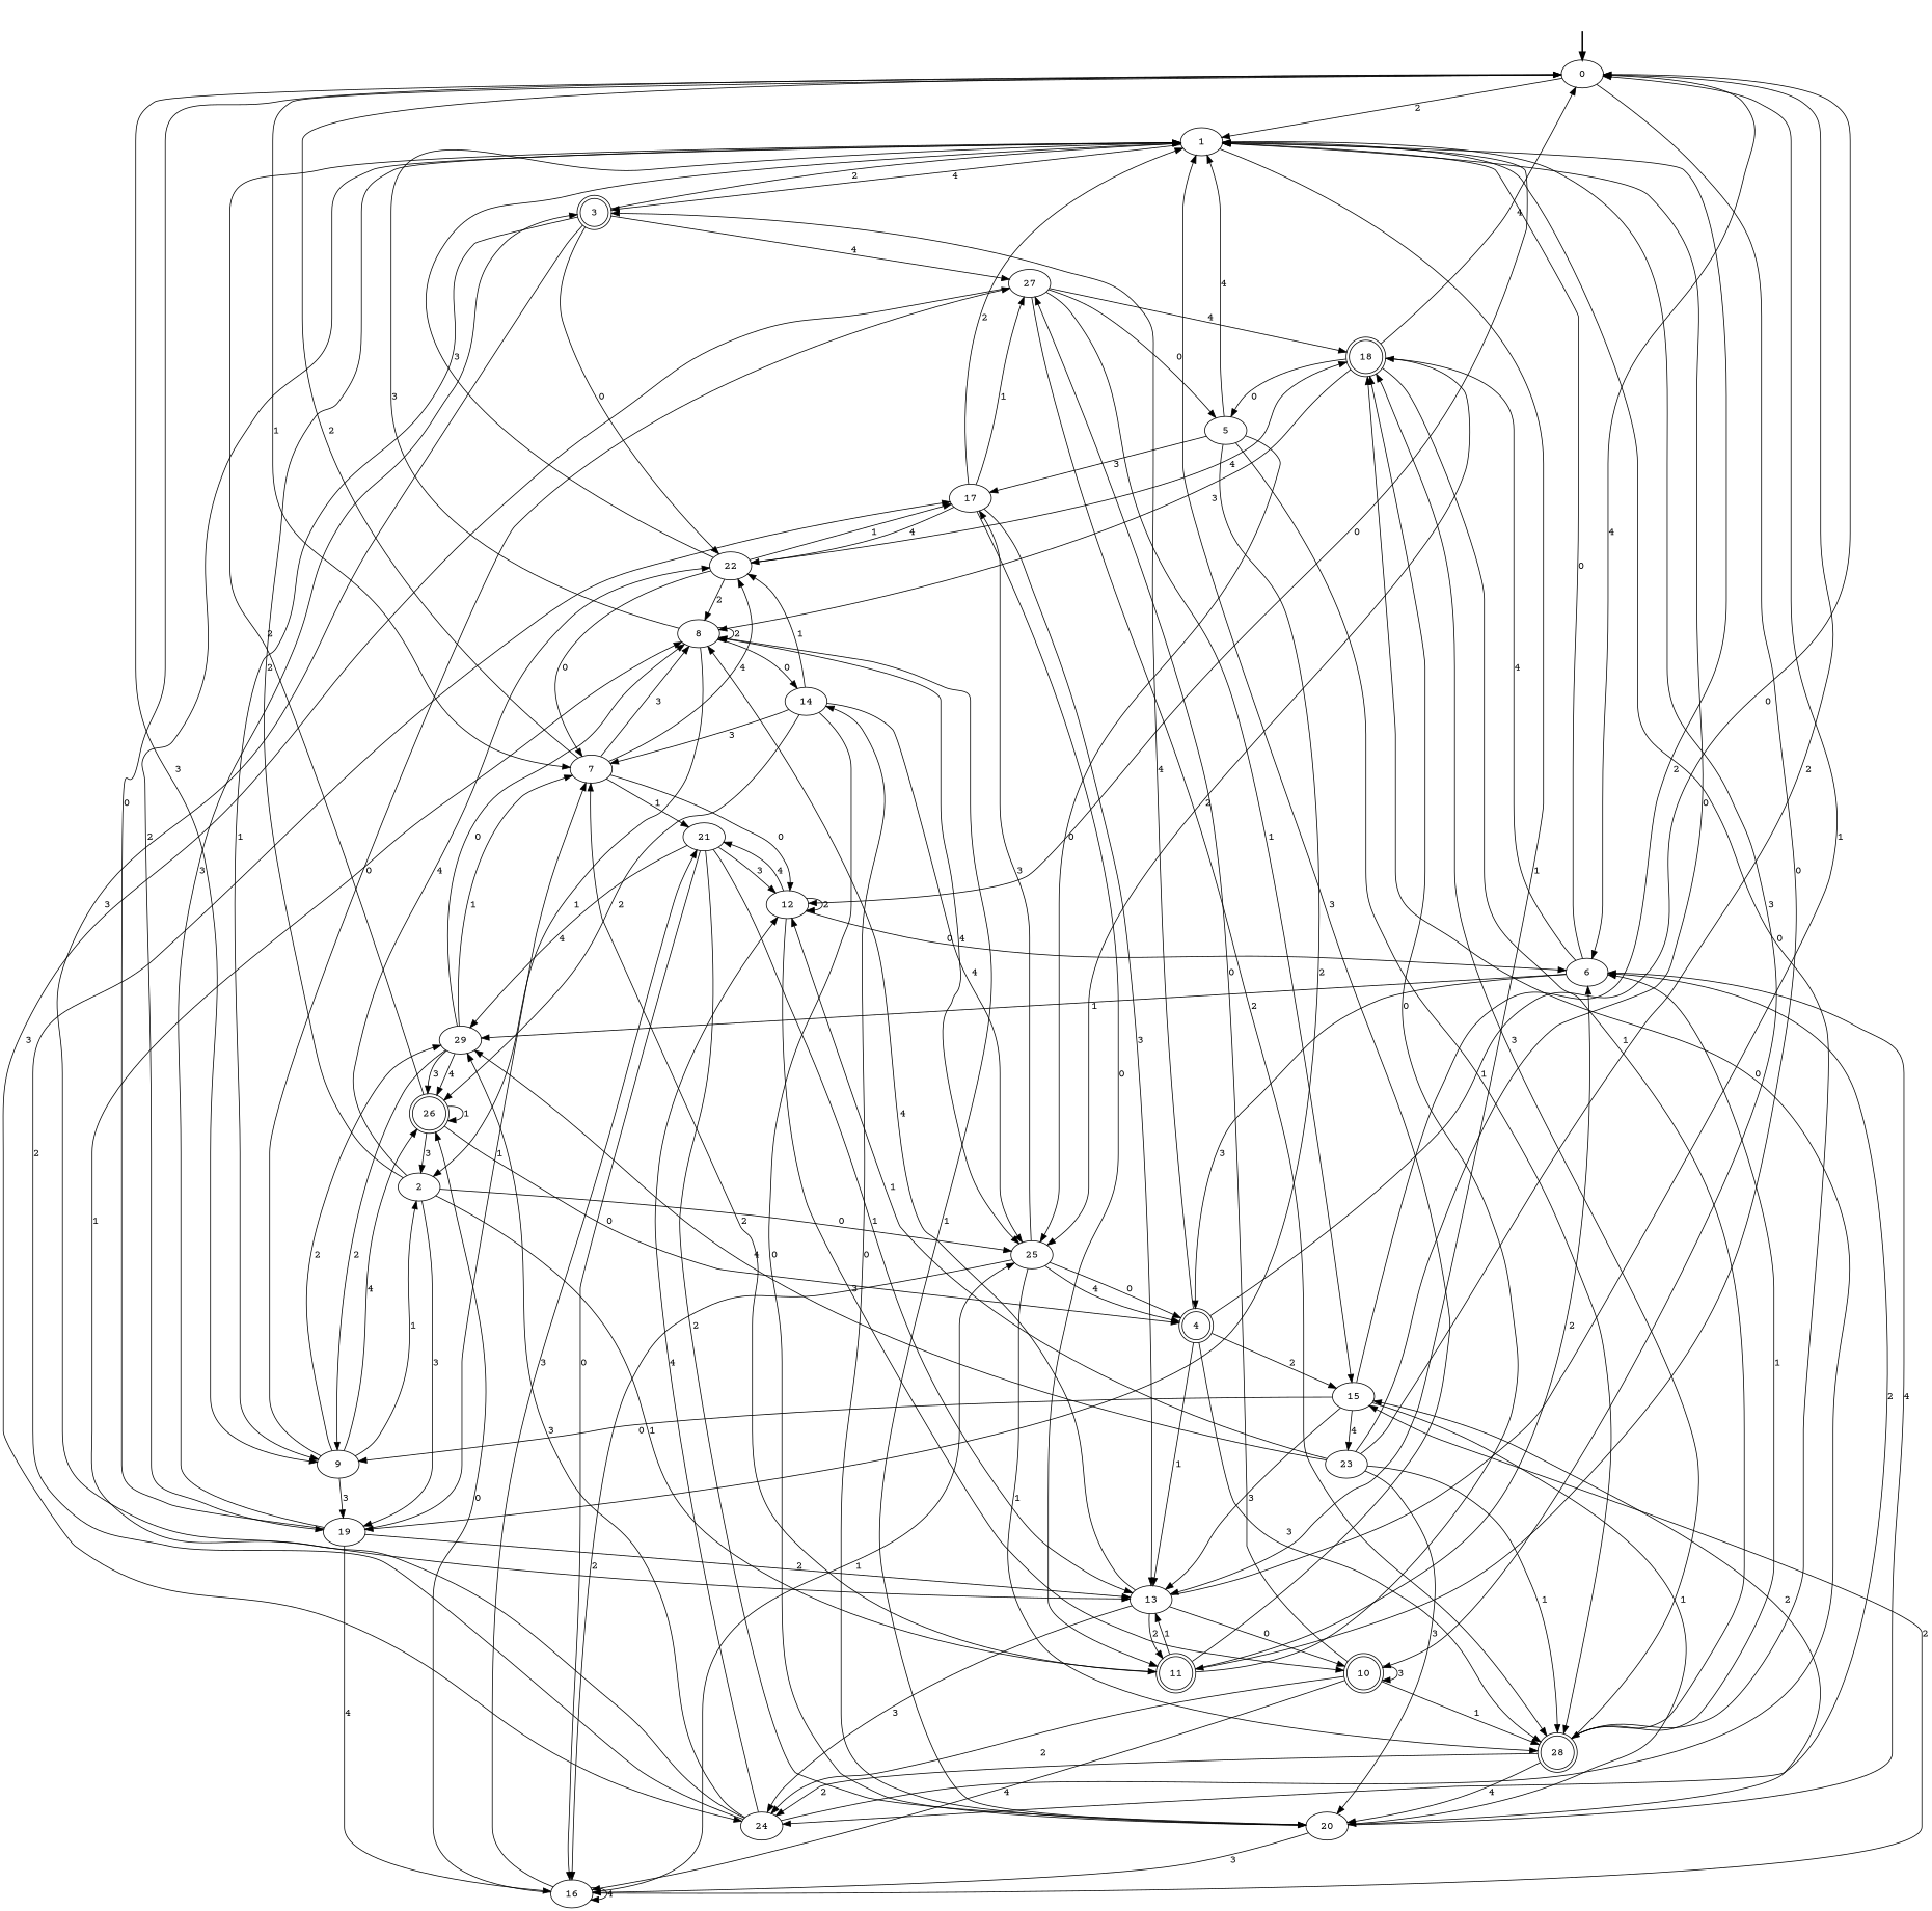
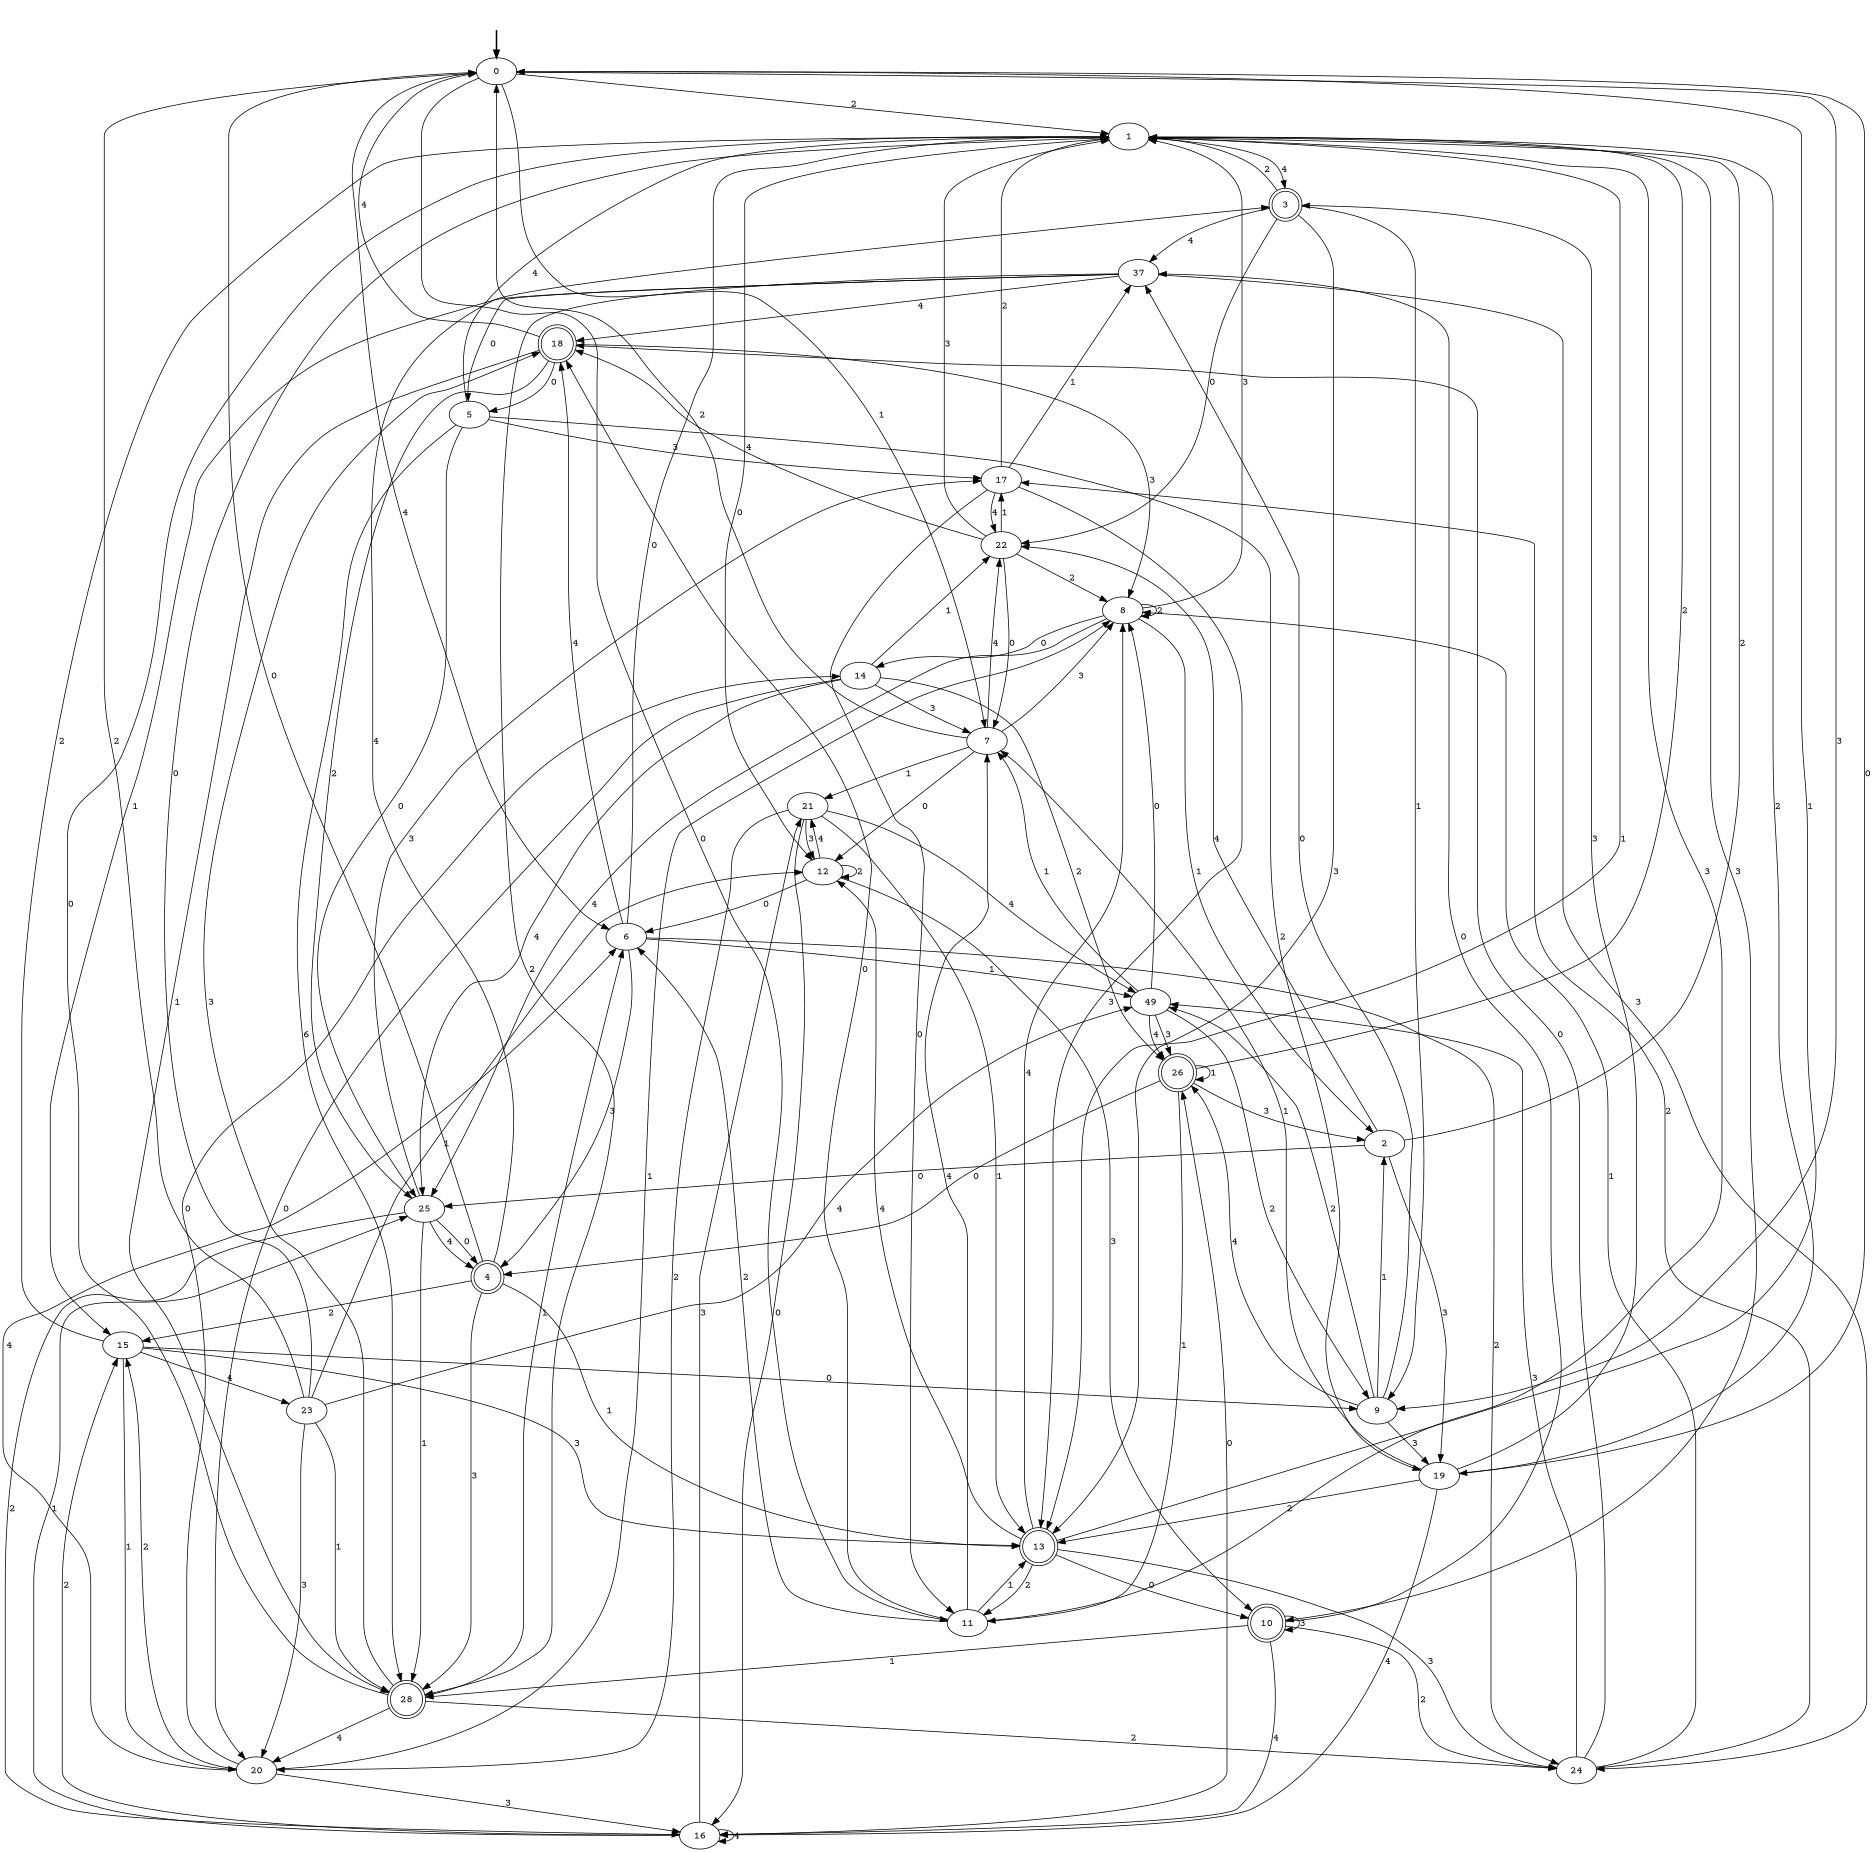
  digraph {
    fontname="Courier Prime"
    node [fontname="Courier Prime"]
    edge [fontname="Courier Prime"]
    fake [style=invisible]
    0 [root=true]
    1
    6
    7
    9
-   11 [shape=doublecircle]
+   11
    3 [shape=doublecircle]
    10 [shape=doublecircle]
    12
-   13 [shape=ellipse]
+   13 [shape=doublecircle]
    19
    4 [shape=doublecircle]
    18 [shape=doublecircle]
    24
-   29
+   29 [label=49]
    22
    8
    21
    2
-   27
+   27 [label=37]
    26 [shape=doublecircle]
    28 [shape=doublecircle]
    16
    25
    17
    15
    5
    23
    20
    14
    fake -> 0 [style=bold]
    0 -> 1 [label=2]
    0 -> 6 [label=4]
    0 -> 7 [label=1]
    0 -> 9 [label=3]
    0 -> 11 [label=0]
    1 -> 3 [label=4]
    1 -> 10 [label=3]
    1 -> 12 [label=0]
    1 -> 13 [label=1]
    1 -> 19 [label=2]
    6 -> 1 [label=0]
    6 -> 4 [label=3]
    6 -> 18 [label=4]
    6 -> 24 [label=2]
    6 -> 29 [label=1]
    7 -> 0 [label=2]
    7 -> 12 [label=0]
    7 -> 22 [label=4]
    7 -> 8 [label=3]
    7 -> 21 [label=1]
    9 -> 19 [label=3]
    9 -> 29 [label=2]
    9 -> 2 [label=1]
    9 -> 27 [label=0]
    9 -> 26 [label=4]
    11 -> 1 [label=3]
    11 -> 6 [label=2]
-   11 -> 7 [label=2]
+   11 -> 7 [label=4]
    11 -> 13 [label=1]
    11 -> 18 [label=0]
    3 -> 1 [label=2]
    3 -> 9 [label=1]
    3 -> 13 [label=3]
    3 -> 22 [label=0]
    3 -> 27 [label=4]
    10 -> 10 [label=3]
    10 -> 24 [label=2]
    10 -> 27 [label=0]
    10 -> 28 [label=1]
    10 -> 16 [label=4]
    12 -> 6 [label=0]
    12 -> 10 [label=3]
    12 -> 12 [label=2]
    12 -> 21 [label=4]
    13 -> 0 [label=1]
    13 -> 11 [label=2]
    13 -> 10 [label=0]
    13 -> 24 [label=3]
    13 -> 8 [label=4]
    19 -> 0 [label=0]
    19 -> 7 [label=1]
    19 -> 3 [label=3]
    19 -> 13 [label=2]
    19 -> 16 [label=4]
    4 -> 0 [label=0]
    4 -> 3 [label=4]
    4 -> 13 [label=1]
    4 -> 28 [label=3]
    4 -> 15 [label=2]
    18 -> 0 [label=4]
    18 -> 8 [label=3]
    18 -> 28 [label=1]
    18 -> 25 [label=2]
    18 -> 5 [label=0]
-   24 -> 12 [label=4]
+   13 -> 12 [label=4]
    24 -> 18 [label=0]
    24 -> 29 [label=3]
    24 -> 8 [label=1]
    24 -> 17 [label=2]
    29 -> 7 [label=1]
    29 -> 9 [label=2]
    29 -> 8 [label=0]
    29 -> 26 [label=3]
    29 -> 26 [label=4]
    22 -> 1 [label=3]
    22 -> 7 [label=0]
    22 -> 18 [label=4]
    22 -> 8 [label=2]
    22 -> 17 [label=1]
    8 -> 1 [label=3]
    8 -> 8 [label=2]
    8 -> 2 [label=1]
    8 -> 25 [label=4]
    8 -> 14 [label=0]
    21 -> 12 [label=3]
    21 -> 13 [label=1]
    21 -> 29 [label=4]
    21 -> 16 [label=0]
    21 -> 20 [label=2]
    2 -> 1 [label=2]
-   2 -> 11 [label=1]
+   26 -> 11 [label=1]
    2 -> 19 [label=3]
    2 -> 22 [label=4]
    2 -> 25 [label=0]
    27 -> 18 [label=4]
    27 -> 24 [label=3]
    27 -> 28 [label=2]
    27 -> 15 [label=1]
    27 -> 5 [label=0]
    26 -> 1 [label=2]
    26 -> 4 [label=0]
    26 -> 2 [label=3]
    26 -> 26 [label=1]
    28 -> 1 [label=0]
    28 -> 6 [label=1]
    28 -> 18 [label=3]
    28 -> 24 [label=2]
    28 -> 20 [label=4]
    16 -> 21 [label=3]
    16 -> 26 [label=0]
    16 -> 16 [label=4]
    16 -> 25 [label=1]
    16 -> 15 [label=2]
    25 -> 4 [label=0]
    25 -> 4 [label=4]
    25 -> 28 [label=1]
    25 -> 16 [label=2]
    25 -> 17 [label=3]
    17 -> 1 [label=2]
    17 -> 11 [label=0]
    17 -> 13 [label=3]
    17 -> 22 [label=4]
    17 -> 27 [label=1]
    15 -> 1 [label=2]
    15 -> 9 [label=0]
    15 -> 13 [label=3]
    15 -> 23 [label=4]
    15 -> 20 [label=1]
    5 -> 1 [label=4]
    5 -> 19 [label=2]
-   5 -> 28 [label=1]
+   5 -> 28 [label=6]
    5 -> 25 [label=0]
    5 -> 17 [label=3]
    23 -> 0 [label=2]
    23 -> 1 [label=0]
    23 -> 12 [label=1]
    23 -> 29 [label=4]
    23 -> 28 [label=1]
    23 -> 20 [label=3]
    20 -> 6 [label=4]
    20 -> 8 [label=1]
    20 -> 16 [label=3]
    20 -> 15 [label=2]
    20 -> 14 [label=0]
    14 -> 7 [label=3]
    14 -> 22 [label=1]
    14 -> 26 [label=2]
    14 -> 25 [label=4]
    14 -> 20 [label=0]
  }
